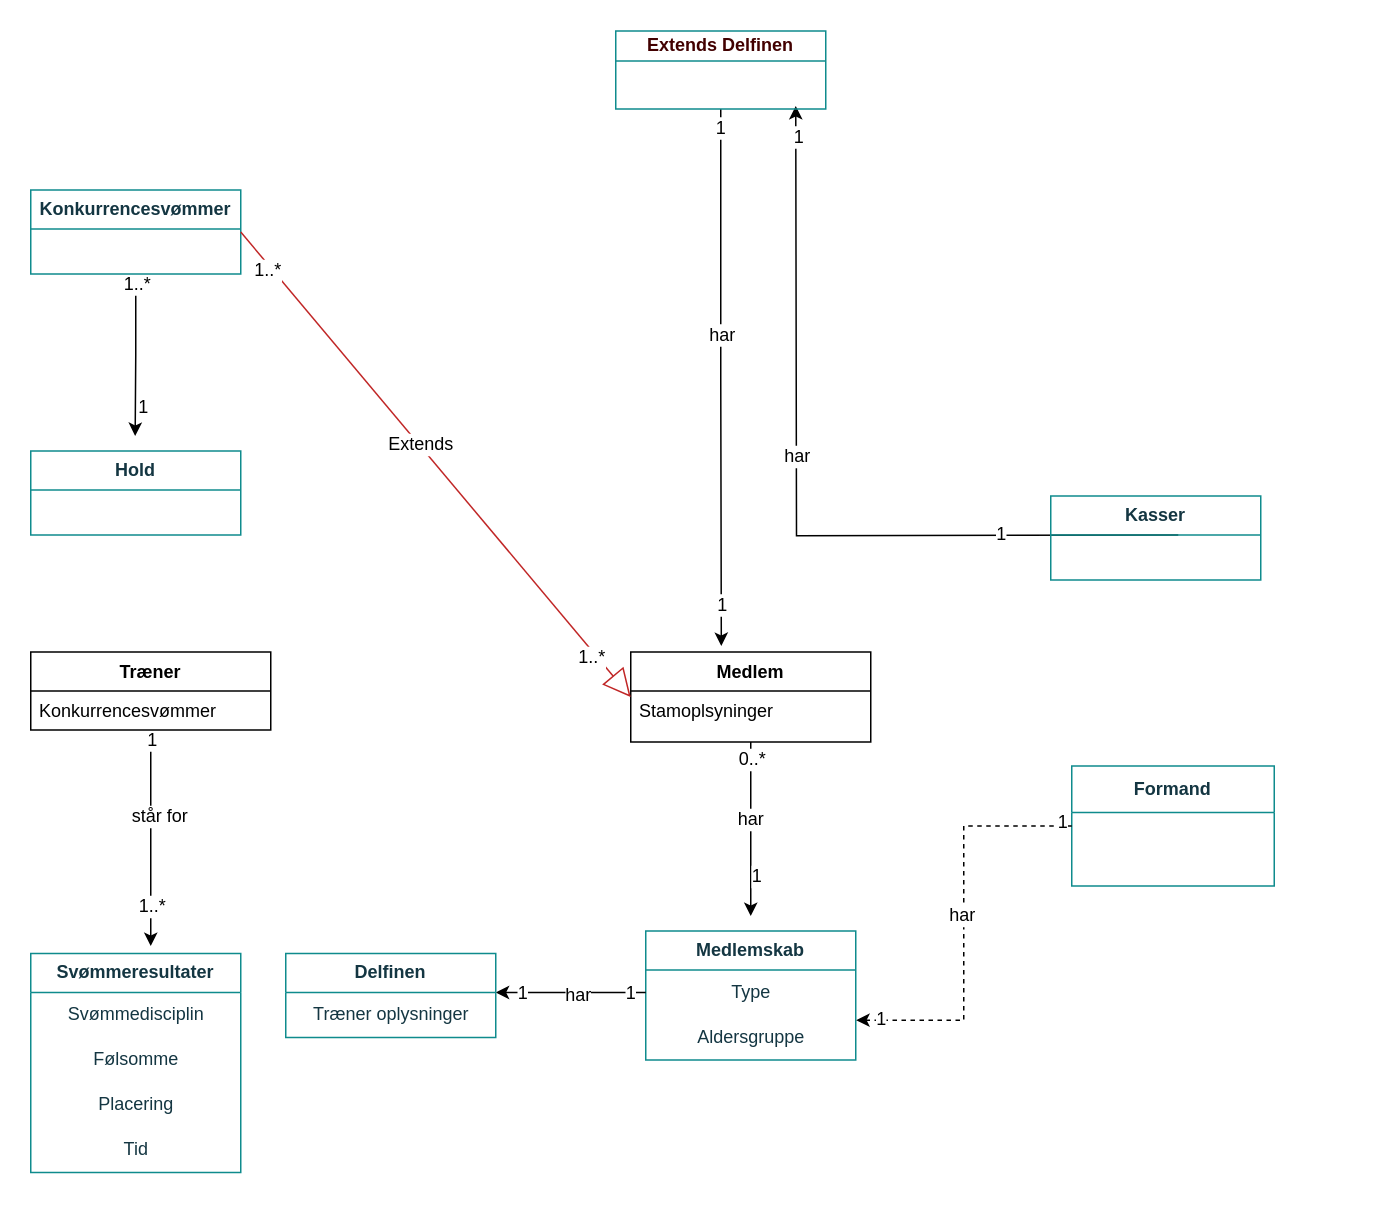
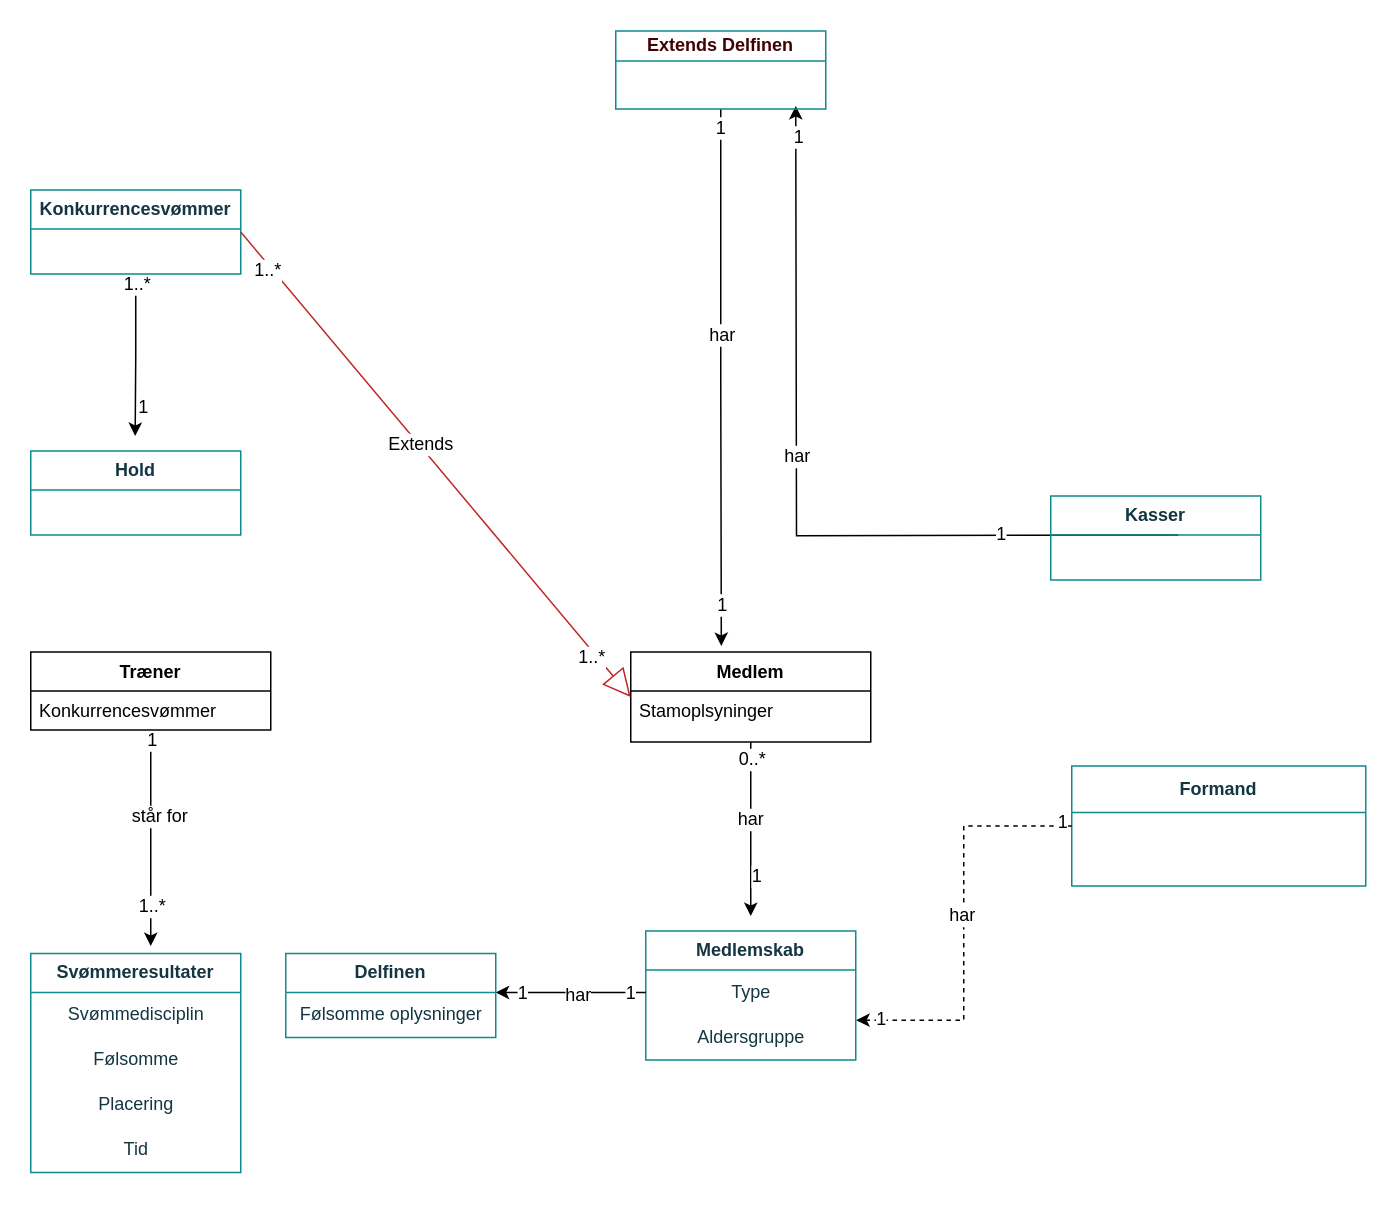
  <mxCell id="0" />
  <mxCell id="1" parent="0" />
  <mxCell id="2" style="edgeStyle=orthogonalEdgeStyle;rounded=0;orthogonalLoop=1;jettySize=auto;html=1;fontFamily=Helvetica;fontSize=12;fontColor=default;" parent="1" source="6" edge="1"><mxGeometry relative="1" as="geometry"><mxPoint x="500" y="610" as="targetPoint" /></mxGeometry></mxCell>
  <mxCell id="3" value="har" style="edgeLabel;html=1;align=center;verticalAlign=middle;resizable=0;points=[];fontSize=12;fontFamily=Helvetica;fontColor=default;" parent="2" vertex="1" connectable="0"><mxGeometry x="-0.13" y="-1" relative="1" as="geometry"><mxPoint as="offset" /></mxGeometry></mxCell>
  <mxCell id="4" value="1" style="edgeLabel;html=1;align=center;verticalAlign=middle;resizable=0;points=[];fontSize=12;fontFamily=Helvetica;fontColor=default;" parent="2" vertex="1" connectable="0"><mxGeometry x="0.525" y="3" relative="1" as="geometry"><mxPoint y="1" as="offset" /></mxGeometry></mxCell>
  <mxCell id="5" value="0..*" style="edgeLabel;html=1;align=center;verticalAlign=middle;resizable=0;points=[];fontSize=12;fontFamily=Helvetica;fontColor=default;" parent="2" vertex="1" connectable="0"><mxGeometry x="-0.817" relative="1" as="geometry"><mxPoint as="offset" /></mxGeometry></mxCell>
  <mxCell id="6" value="Medlem" style="swimlane;fontStyle=1;align=center;verticalAlign=top;childLayout=stackLayout;horizontal=1;startSize=26;horizontalStack=0;resizeParent=1;resizeParentMax=0;resizeLast=0;collapsible=1;marginBottom=0;whiteSpace=wrap;html=1;" parent="1" vertex="1"><mxGeometry x="420" y="434" width="160" height="60" as="geometry" /></mxCell>
  <mxCell id="7" value="Stamoplsyninger&amp;nbsp;" style="text;strokeColor=none;fillColor=none;align=left;verticalAlign=top;spacingLeft=4;spacingRight=4;overflow=hidden;rotatable=0;points=[[0,0.5],[1,0.5]];portConstraint=eastwest;whiteSpace=wrap;html=1;" parent="6" vertex="1"><mxGeometry y="26" width="160" height="34" as="geometry" /></mxCell>
  <mxCell id="8" style="edgeStyle=orthogonalEdgeStyle;rounded=0;orthogonalLoop=1;jettySize=auto;html=1;fontFamily=Helvetica;fontSize=12;fontColor=default;" parent="1" source="12" edge="1"><mxGeometry relative="1" as="geometry"><mxPoint x="100" y="630" as="targetPoint" /></mxGeometry></mxCell>
  <mxCell id="9" value="står for" style="edgeLabel;html=1;align=center;verticalAlign=middle;resizable=0;points=[];fontSize=12;fontFamily=Helvetica;fontColor=default;" parent="8" vertex="1" connectable="0"><mxGeometry x="-0.211" y="5" relative="1" as="geometry"><mxPoint as="offset" /></mxGeometry></mxCell>
  <mxCell id="10" value="1" style="edgeLabel;html=1;align=center;verticalAlign=middle;resizable=0;points=[];fontSize=12;fontFamily=Helvetica;fontColor=default;" parent="8" vertex="1" connectable="0"><mxGeometry x="-0.922" relative="1" as="geometry"><mxPoint as="offset" /></mxGeometry></mxCell>
  <mxCell id="11" value="1..*" style="edgeLabel;html=1;align=center;verticalAlign=middle;resizable=0;points=[];fontSize=12;fontFamily=Helvetica;fontColor=default;" parent="8" vertex="1" connectable="0"><mxGeometry x="0.639" relative="1" as="geometry"><mxPoint as="offset" /></mxGeometry></mxCell>
  <mxCell id="12" value="Træner" style="swimlane;fontStyle=1;align=center;verticalAlign=top;childLayout=stackLayout;horizontal=1;startSize=26;horizontalStack=0;resizeParent=1;resizeParentMax=0;resizeLast=0;collapsible=1;marginBottom=0;whiteSpace=wrap;html=1;" parent="1" vertex="1"><mxGeometry x="20" y="434" width="160" height="52" as="geometry" /></mxCell>
  <mxCell id="13" value="&lt;b&gt;Svømmeresultater&lt;/b&gt;" style="swimlane;fontStyle=0;childLayout=stackLayout;horizontal=1;startSize=26;fillColor=none;horizontalStack=0;resizeParent=1;resizeParentMax=0;resizeLast=0;collapsible=1;marginBottom=0;whiteSpace=wrap;html=1;strokeColor=#0F8B8D;fontColor=#143642;labelBackgroundColor=none;" parent="1" vertex="1"><mxGeometry x="20" y="635" width="140" height="146" as="geometry" /></mxCell>
  <mxCell id="14" value="Svømmedisciplin" style="text;html=1;align=center;verticalAlign=middle;resizable=0;points=[];autosize=1;strokeColor=none;fillColor=none;fontColor=#143642;labelBackgroundColor=none;" parent="13" vertex="1"><mxGeometry y="26" width="140" height="30" as="geometry" /></mxCell>
  <mxCell id="15" value="Følsomme" style="text;html=1;align=center;verticalAlign=middle;resizable=0;points=[];autosize=1;strokeColor=none;fillColor=none;fontColor=#143642;labelBackgroundColor=none;" parent="13" vertex="1"><mxGeometry y="56" width="140" height="30" as="geometry" /></mxCell>
  <mxCell id="16" value="Placering" style="text;html=1;align=center;verticalAlign=middle;resizable=0;points=[];autosize=1;strokeColor=none;fillColor=none;fontColor=#143642;labelBackgroundColor=none;" parent="13" vertex="1"><mxGeometry y="86" width="140" height="30" as="geometry" /></mxCell>
  <mxCell id="17" value="Tid" style="text;html=1;align=center;verticalAlign=middle;resizable=0;points=[];autosize=1;strokeColor=none;fillColor=none;fontColor=#143642;labelBackgroundColor=none;" parent="13" vertex="1"><mxGeometry y="116" width="140" height="30" as="geometry" /></mxCell>
  <mxCell id="18" value="&lt;b&gt;Hold&lt;/b&gt;" style="swimlane;fontStyle=0;childLayout=stackLayout;horizontal=1;startSize=26;fillColor=none;horizontalStack=0;resizeParent=1;resizeParentMax=0;resizeLast=0;collapsible=1;marginBottom=0;whiteSpace=wrap;html=1;strokeColor=#0F8B8D;fontColor=#143642;labelBackgroundColor=none;" parent="1" vertex="1"><mxGeometry x="20" y="300" width="140" height="56" as="geometry" /></mxCell>
  <mxCell id="19" style="edgeStyle=orthogonalEdgeStyle;rounded=0;orthogonalLoop=1;jettySize=auto;html=1;exitX=0.5;exitY=1;exitDx=0;exitDy=0;fontFamily=Helvetica;fontSize=12;fontColor=default;" parent="1" source="22" edge="1"><mxGeometry relative="1" as="geometry"><mxPoint x="89.615" y="290" as="targetPoint" /></mxGeometry></mxCell>
  <mxCell id="20" value="1..*" style="edgeLabel;html=1;align=center;verticalAlign=middle;resizable=0;points=[];fontSize=12;fontFamily=Helvetica;fontColor=default;" parent="19" vertex="1" connectable="0"><mxGeometry x="-0.868" relative="1" as="geometry"><mxPoint y="-1" as="offset" /></mxGeometry></mxCell>
  <mxCell id="21" value="1" style="edgeLabel;html=1;align=center;verticalAlign=middle;resizable=0;points=[];fontSize=12;fontFamily=Helvetica;fontColor=default;" parent="19" vertex="1" connectable="0"><mxGeometry x="0.642" y="5" relative="1" as="geometry"><mxPoint as="offset" /></mxGeometry></mxCell>
  <mxCell id="22" value="&lt;b&gt;Konkurrencesvømmer&lt;/b&gt;" style="swimlane;fontStyle=0;childLayout=stackLayout;horizontal=1;startSize=26;fillColor=none;horizontalStack=0;resizeParent=1;resizeParentMax=0;resizeLast=0;collapsible=1;marginBottom=0;whiteSpace=wrap;html=1;strokeColor=#0F8B8D;fontColor=#143642;labelBackgroundColor=none;" parent="1" vertex="1"><mxGeometry x="20" y="126" width="140" height="56" as="geometry" /></mxCell>
  <mxCell id="23" style="edgeStyle=orthogonalEdgeStyle;rounded=0;orthogonalLoop=1;jettySize=auto;html=1;fontFamily=Helvetica;fontSize=12;fontColor=default;exitX=0.75;exitY=0;exitDx=0;exitDy=0;" parent="1" edge="1"><mxGeometry relative="1" as="geometry"><mxPoint x="785" y="356" as="sourcePoint" /><mxPoint x="530" y="70" as="targetPoint" /></mxGeometry></mxCell>
  <mxCell id="24" value="har" style="edgeLabel;html=1;align=center;verticalAlign=middle;resizable=0;points=[];fontSize=12;fontFamily=Helvetica;fontColor=default;" parent="23" vertex="1" connectable="0"><mxGeometry x="0.14" relative="1" as="geometry"><mxPoint as="offset" /></mxGeometry></mxCell>
  <mxCell id="25" value="1" style="edgeLabel;html=1;align=center;verticalAlign=middle;resizable=0;points=[];fontSize=12;fontFamily=Helvetica;fontColor=default;" parent="23" vertex="1" connectable="0"><mxGeometry x="-0.562" y="-1" relative="1" as="geometry"><mxPoint as="offset" /></mxGeometry></mxCell>
  <mxCell id="26" value="1" style="edgeLabel;html=1;align=center;verticalAlign=middle;resizable=0;points=[];fontSize=12;fontFamily=Helvetica;fontColor=default;" parent="23" vertex="1" connectable="0"><mxGeometry x="0.924" y="-1" relative="1" as="geometry"><mxPoint as="offset" /></mxGeometry></mxCell>
  <mxCell id="27" value="&lt;b&gt;Kasser&lt;/b&gt;" style="swimlane;fontStyle=0;childLayout=stackLayout;horizontal=1;startSize=26;fillColor=none;horizontalStack=0;resizeParent=1;resizeParentMax=0;resizeLast=0;collapsible=1;marginBottom=0;whiteSpace=wrap;html=1;labelBackgroundColor=none;strokeColor=#0F8B8D;fontColor=#143642;" parent="1" vertex="1"><mxGeometry x="700" y="330" width="140" height="56" as="geometry" /></mxCell>
  <mxCell id="28" style="edgeStyle=orthogonalEdgeStyle;rounded=0;orthogonalLoop=1;jettySize=auto;html=1;exitX=0.5;exitY=1;exitDx=0;exitDy=0;fontFamily=Helvetica;fontSize=12;fontColor=default;" parent="1" source="32" edge="1"><mxGeometry relative="1" as="geometry"><mxPoint x="480.385" y="430" as="targetPoint" /></mxGeometry></mxCell>
  <mxCell id="29" value="1&lt;br&gt;" style="edgeLabel;html=1;align=center;verticalAlign=middle;resizable=0;points=[];fontSize=12;fontFamily=Helvetica;fontColor=default;" parent="28" vertex="1" connectable="0"><mxGeometry x="-0.93" y="-1" relative="1" as="geometry"><mxPoint y="-1" as="offset" /></mxGeometry></mxCell>
  <mxCell id="30" value="1" style="edgeLabel;html=1;align=center;verticalAlign=middle;resizable=0;points=[];fontSize=12;fontFamily=Helvetica;fontColor=default;" parent="28" vertex="1" connectable="0"><mxGeometry x="0.845" relative="1" as="geometry"><mxPoint as="offset" /></mxGeometry></mxCell>
  <mxCell id="31" value="har" style="edgeLabel;html=1;align=center;verticalAlign=middle;resizable=0;points=[];fontSize=12;fontFamily=Helvetica;fontColor=default;" parent="28" vertex="1" connectable="0"><mxGeometry x="-0.163" relative="1" as="geometry"><mxPoint as="offset" /></mxGeometry></mxCell>
  <mxCell id="32" value="&lt;font color=&quot;#420000&quot;&gt;&lt;b&gt;Extends Delfinen&lt;/b&gt;&lt;/font&gt;" style="swimlane;fontStyle=0;childLayout=stackLayout;horizontal=1;startSize=20;fillColor=none;horizontalStack=0;resizeParent=1;resizeParentMax=0;resizeLast=0;collapsible=1;marginBottom=0;whiteSpace=wrap;html=1;strokeColor=#0F8B8D;fontColor=#143642;labelBackgroundColor=none;" parent="1" vertex="1"><mxGeometry x="410" y="20" width="140" height="52" as="geometry" /></mxCell>
  <mxCell id="33" value="&lt;b&gt;Medlemskab&lt;/b&gt;" style="swimlane;fontStyle=0;childLayout=stackLayout;horizontal=1;startSize=26;fillColor=none;horizontalStack=0;resizeParent=1;resizeParentMax=0;resizeLast=0;collapsible=1;marginBottom=0;whiteSpace=wrap;html=1;strokeColor=#0F8B8D;fontColor=#143642;labelBackgroundColor=none;" parent="1" vertex="1"><mxGeometry x="430" y="620" width="140" height="86" as="geometry" /></mxCell>
  <mxCell id="34" style="edgeStyle=orthogonalEdgeStyle;rounded=0;orthogonalLoop=1;jettySize=auto;html=1;fontFamily=Helvetica;fontSize=12;fontColor=default;" parent="33" source="38" edge="1"><mxGeometry relative="1" as="geometry"><mxPoint x="-100" y="41" as="targetPoint" /></mxGeometry></mxCell>
  <mxCell id="35" value="1" style="edgeLabel;html=1;align=center;verticalAlign=middle;resizable=0;points=[];fontSize=12;fontFamily=Helvetica;fontColor=default;" parent="34" vertex="1" connectable="0"><mxGeometry x="-0.763" relative="1" as="geometry"><mxPoint x="1" as="offset" /></mxGeometry></mxCell>
  <mxCell id="36" value="1" style="edgeLabel;html=1;align=center;verticalAlign=middle;resizable=0;points=[];fontSize=12;fontFamily=Helvetica;fontColor=default;" parent="34" vertex="1" connectable="0"><mxGeometry x="0.642" relative="1" as="geometry"><mxPoint as="offset" /></mxGeometry></mxCell>
  <mxCell id="37" value="har" style="edgeLabel;html=1;align=center;verticalAlign=middle;resizable=0;points=[];fontSize=12;fontFamily=Helvetica;fontColor=default;" parent="34" vertex="1" connectable="0"><mxGeometry x="-0.074" y="1" relative="1" as="geometry"><mxPoint x="1" as="offset" /></mxGeometry></mxCell>
  <mxCell id="38" value="Type" style="text;html=1;align=center;verticalAlign=middle;resizable=0;points=[];autosize=1;strokeColor=none;fillColor=none;fontColor=#143642;" parent="33" vertex="1"><mxGeometry y="26" width="140" height="30" as="geometry" /></mxCell>
  <mxCell id="39" value="Aldersgruppe" style="text;html=1;align=center;verticalAlign=middle;resizable=0;points=[];autosize=1;strokeColor=none;fillColor=none;fontColor=#143642;" parent="33" vertex="1"><mxGeometry y="56" width="140" height="30" as="geometry" /></mxCell>
  <mxCell id="40" value="&lt;b&gt;Delfinen&lt;/b&gt;" style="swimlane;fontStyle=0;childLayout=stackLayout;horizontal=1;startSize=26;fillColor=none;horizontalStack=0;resizeParent=1;resizeParentMax=0;resizeLast=0;collapsible=1;marginBottom=0;whiteSpace=wrap;html=1;labelBackgroundColor=none;strokeColor=#0F8B8D;fontColor=#143642;" parent="1" vertex="1"><mxGeometry x="190" y="635" width="140" height="56" as="geometry" /></mxCell>
- <mxCell id="41" value="Træner oplysninger" style="text;html=1;align=center;verticalAlign=middle;resizable=0;points=[];autosize=1;strokeColor=none;fillColor=none;fontColor=#143642;labelBackgroundColor=none;" parent="40" vertex="1"><mxGeometry y="26" width="140" height="30" as="geometry" /></mxCell>
- <mxCell id="42" value="&lt;b&gt;Formand&lt;/b&gt;" style="swimlane;fontStyle=0;childLayout=stackLayout;horizontal=1;startSize=31;fillColor=none;horizontalStack=0;resizeParent=1;resizeParentMax=0;resizeLast=0;collapsible=1;marginBottom=0;whiteSpace=wrap;html=1;strokeColor=#0F8B8D;fontColor=#143642;labelBackgroundColor=none;" parent="1" vertex="1"><mxGeometry x="714" y="510" width="135" height="80" as="geometry" /></mxCell>
+ <mxCell id="41" value="Følsomme oplysninger" style="text;html=1;align=center;verticalAlign=middle;resizable=0;points=[];autosize=1;strokeColor=none;fillColor=none;fontColor=#143642;labelBackgroundColor=none;" parent="40" vertex="1"><mxGeometry y="26" width="140" height="30" as="geometry" /></mxCell>
+ <mxCell id="42" value="&lt;b&gt;Formand&lt;/b&gt;" style="swimlane;fontStyle=0;childLayout=stackLayout;horizontal=1;startSize=31;fillColor=none;horizontalStack=0;resizeParent=1;resizeParentMax=0;resizeLast=0;collapsible=1;marginBottom=0;whiteSpace=wrap;html=1;strokeColor=#0F8B8D;fontColor=#143642;labelBackgroundColor=none;" parent="1" vertex="1"><mxGeometry x="714" y="510" width="196" height="80" as="geometry" /></mxCell>
  <mxCell id="43" value="Konkurrencesvømmer" style="text;strokeColor=none;fillColor=none;align=left;verticalAlign=top;spacingLeft=4;spacingRight=4;overflow=hidden;rotatable=0;points=[[0,0.5],[1,0.5]];portConstraint=eastwest;whiteSpace=wrap;html=1;" parent="1" vertex="1"><mxGeometry x="20" y="460" width="160" height="26" as="geometry" /></mxCell>
  <mxCell id="44" style="edgeStyle=orthogonalEdgeStyle;rounded=0;orthogonalLoop=1;jettySize=auto;html=1;entryX=1.002;entryY=0.115;entryDx=0;entryDy=0;entryPerimeter=0;fontFamily=Helvetica;fontSize=12;fontColor=default;dashed=1;" parent="1" source="42" target="39" edge="1"><mxGeometry relative="1" as="geometry" /></mxCell>
  <mxCell id="45" value="har" style="edgeLabel;html=1;align=center;verticalAlign=middle;resizable=0;points=[];fontSize=12;fontFamily=Helvetica;fontColor=default;" parent="44" vertex="1" connectable="0"><mxGeometry x="-0.038" y="-2" relative="1" as="geometry"><mxPoint as="offset" /></mxGeometry></mxCell>
  <mxCell id="46" value="1" style="edgeLabel;html=1;align=center;verticalAlign=middle;resizable=0;points=[];fontSize=12;fontFamily=Helvetica;fontColor=default;" parent="44" vertex="1" connectable="0"><mxGeometry x="-0.948" y="-3" relative="1" as="geometry"><mxPoint as="offset" /></mxGeometry></mxCell>
  <mxCell id="47" value="1" style="edgeLabel;html=1;align=center;verticalAlign=middle;resizable=0;points=[];fontSize=12;fontFamily=Helvetica;fontColor=default;" parent="44" vertex="1" connectable="0"><mxGeometry x="0.878" y="-1" relative="1" as="geometry"><mxPoint as="offset" /></mxGeometry></mxCell>
  <mxCell id="48" value="Extends" style="endArrow=block;endSize=16;endFill=0;html=1;rounded=0;fontFamily=Helvetica;fontSize=12;fontColor=default;exitX=1;exitY=0.5;exitDx=0;exitDy=0;fillColor=#e1d5e7;strokeColor=#c02626;entryX=0;entryY=0.5;entryDx=0;entryDy=0;" parent="1" source="22" target="6" edge="1"><mxGeometry x="-0.087" width="160" relative="1" as="geometry"><mxPoint x="390" y="182" as="sourcePoint" /><mxPoint x="370" y="190" as="targetPoint" /><mxPoint x="1" as="offset" /></mxGeometry></mxCell>
  <mxCell id="49" value="1..*" style="edgeLabel;html=1;align=center;verticalAlign=middle;resizable=0;points=[];fontSize=12;fontFamily=Helvetica;fontColor=default;" parent="48" vertex="1" connectable="0"><mxGeometry x="0.82" y="-4" relative="1" as="geometry"><mxPoint y="-1" as="offset" /></mxGeometry></mxCell>
  <mxCell id="50" value="1..*" style="edgeLabel;html=1;align=center;verticalAlign=middle;resizable=0;points=[];fontSize=12;fontFamily=Helvetica;fontColor=default;" parent="48" vertex="1" connectable="0"><mxGeometry x="-0.847" y="-3" relative="1" as="geometry"><mxPoint as="offset" /></mxGeometry></mxCell>
